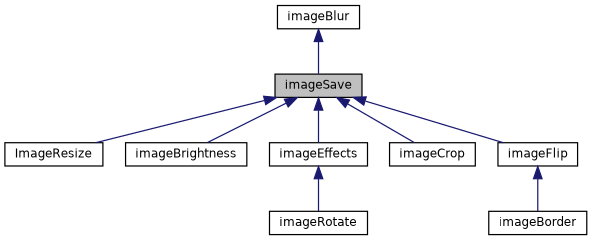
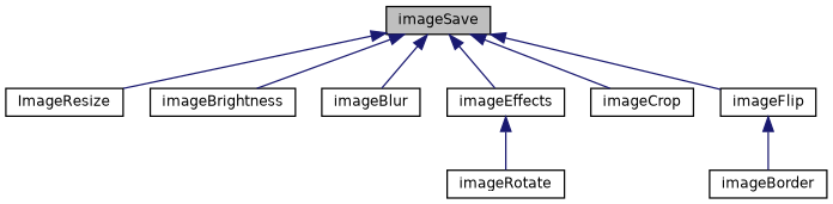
  digraph {
    rankdir=TB
    node [color=black fillcolor=white fontname=Helvetica fontsize=10 shape=record style=filled]
    edge [color=midnightblue dir=back fontname=Helvetica fontsize=10 labelfontname=Helvetica labelfontsize=10 style=solid]
    n1 [fillcolor=grey75 fontcolor=black height=0.2 label=imageSave width=0.4]
    n2 [height=0.2 label=ImageResize width=0.4]
    n3 [height=0.2 label=imageBrightness width=0.4]
    n4 [height=0.2 label=imageBlur width=0.4]
    n5 [height=0.2 label=imageEffects width=0.4]
    n6 [height=0.2 label=imageCrop width=0.4]
    n7 [height=0.2 label=imageFlip width=0.4]
    n8 [height=0.2 label=imageRotate width=0.4]
    n9 [height=0.2 label=imageBorder width=0.4]
    n1 -> n2
    n1 -> n3
-   n4 -> n1
+   n1 -> n4
    n1 -> n5
    n1 -> n6
    n1 -> n7
    n5 -> n8
    n7 -> n9
  }
